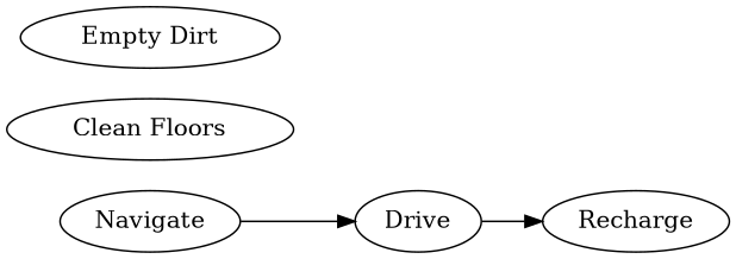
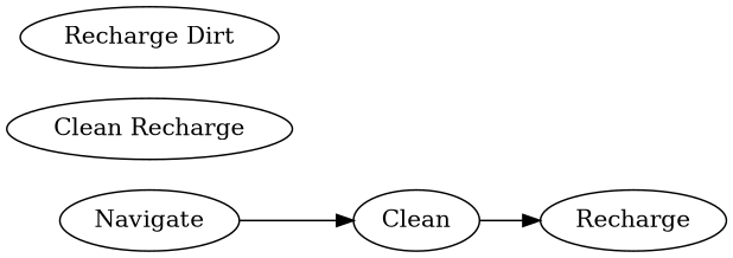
  digraph {
    rankdir=LR
-   n1 [label=Drive]
+   n1 [label=Clean]
    n2 [label=Recharge]
    n3 [label=Navigate]
-   n4 [label="Clean Floors"]
-   n5 [label="Empty Dirt"]
+   n4 [label="Clean Recharge"]
+   n5 [label="Recharge Dirt"]
    n1 -> n2
    n3 -> n1
  }
